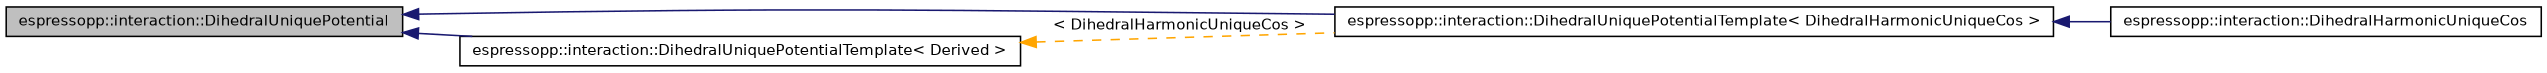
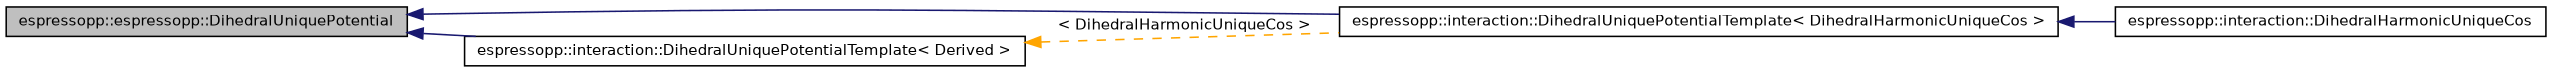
  digraph {
    rankdir=LR
    node [color=black fillcolor=white fontname=Helvetica fontsize=10 shape=record style=filled]
    edge [color=midnightblue dir=back fontname=Helvetica fontsize=10 labelfontname=Helvetica labelfontsize=10 style=solid]
-   n1 [fillcolor=grey75 fontcolor=black height=0.2 label="espressopp::interaction::DihedralUniquePotential" width=0.4]
+   n1 [fillcolor=grey75 fontcolor=black height=0.2 label="espressopp::espressopp::DihedralUniquePotential" width=0.4]
    n2 [height=0.2 label="espressopp::interaction::DihedralUniquePotentialTemplate\< DihedralHarmonicUniqueCos \>" width=0.4]
    n3 [height=0.2 label="espressopp::interaction::DihedralUniquePotentialTemplate\< Derived \>" width=0.4]
    n4 [height=0.2 label="espressopp::interaction::DihedralHarmonicUniqueCos" width=0.4]
    n1 -> n2
    n1 -> n3
    n2 -> n4
    n3 -> n2 [color=orange label=" \< DihedralHarmonicUniqueCos \>" style=dashed]
  }
